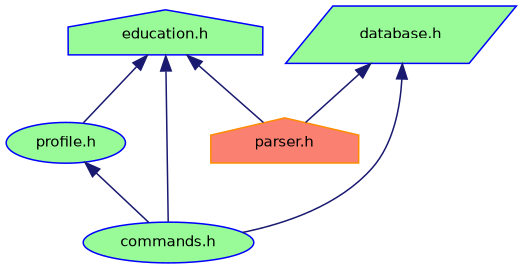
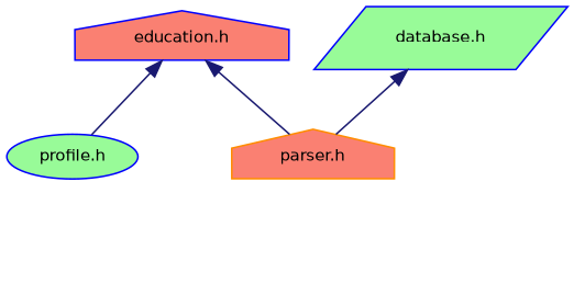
  digraph {
    node [color=blue fillcolor=palegreen fontname=Helvetica fontsize=10 shape=house style=filled]
    edge [color=midnightblue dir=back fontname=Helvetica fontsize=10 labelfontname=Helvetica labelfontsize=10 style=solid]
-   n1 [fontcolor=black height=0.2 label="education.h" width=0.4]
+   n1 [fillcolor=salmon fontcolor=black height=0.2 label="education.h" width=0.4]
    n2 [height=0.2 label="profile.h" shape=ellipse width=0.4]
-   n3 [height=0.2 label="commands.h" shape=ellipse width=0.4]
    n4 [color=darkorange fillcolor=salmon height=0.2 label="parser.h" width=0.4]
    n5 [height=0.2 label="database.h" shape=parallelogram width=0.4]
    n1 -> n2
-   n1 -> n3
    n1 -> n4
-   n2 -> n3
-   n5 -> n3
    n5 -> n4
  }
